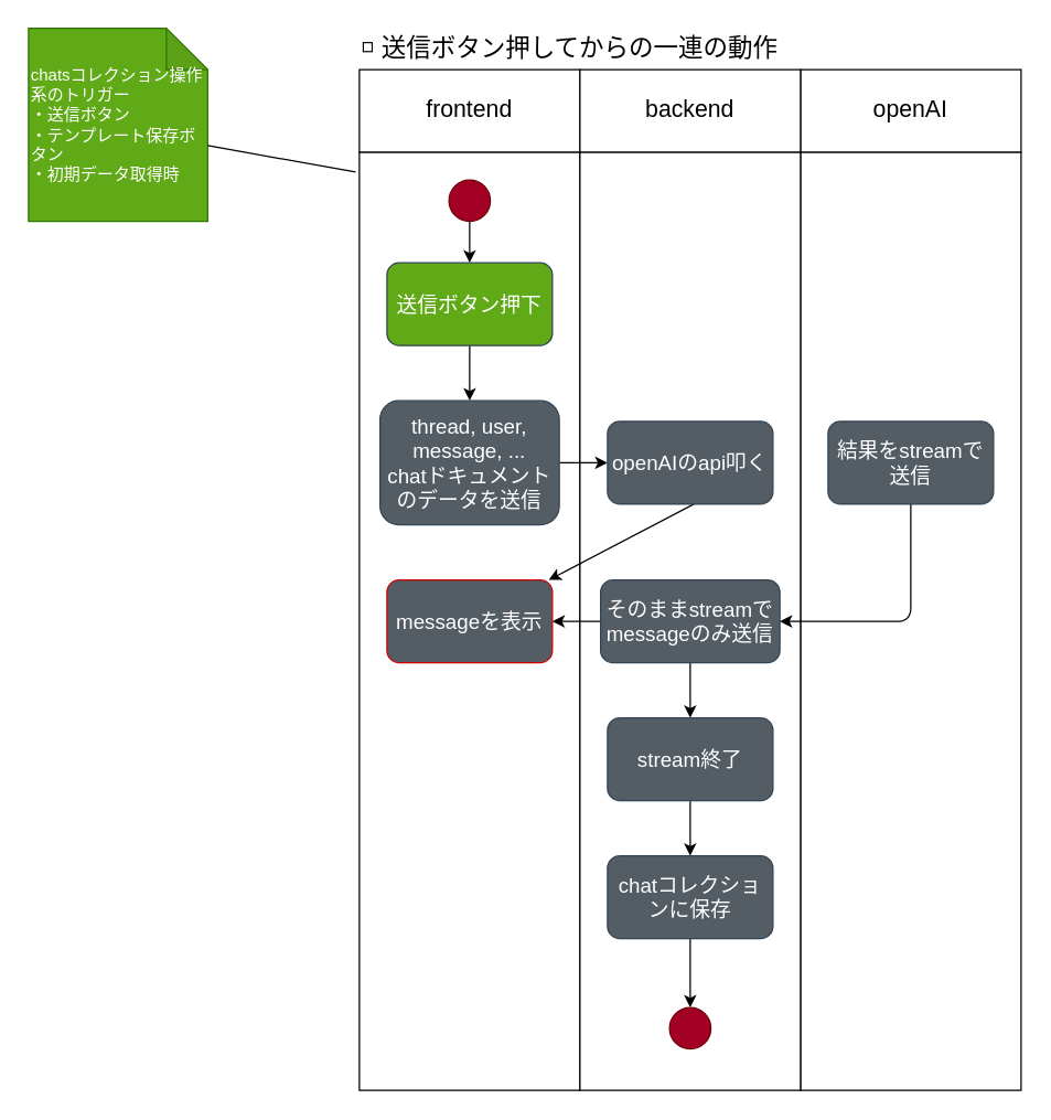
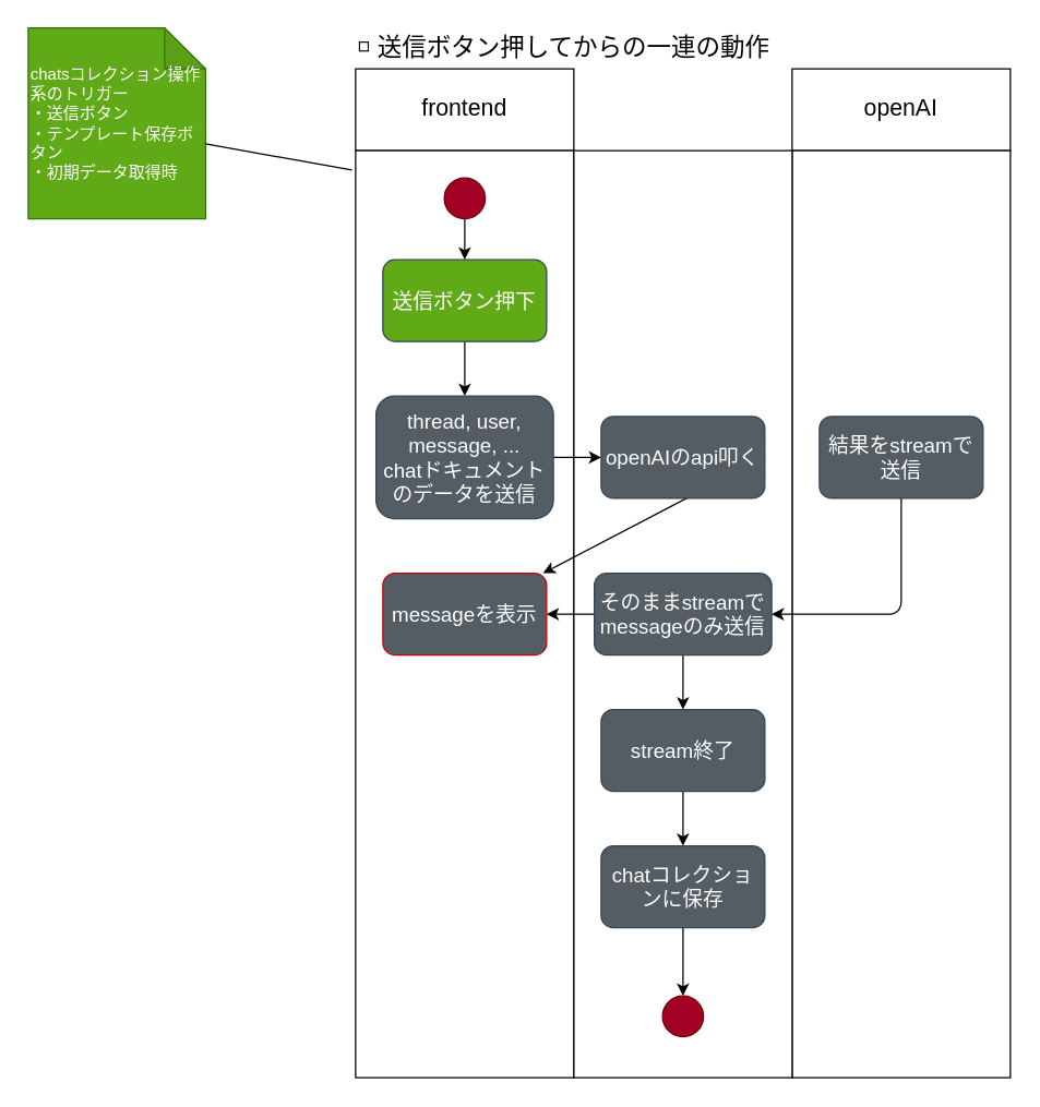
  <mxCell id="0" />
  <mxCell id="1" parent="0" />
  <mxCell id="2" value="frontend" style="rounded=0;whiteSpace=wrap;html=1;fontSize=17;" vertex="1" parent="1"><mxGeometry x="260" y="50" width="160" height="60" as="geometry" /></mxCell>
  <mxCell id="3" value="openAI" style="rounded=0;whiteSpace=wrap;html=1;fontSize=17;" vertex="1" parent="1"><mxGeometry x="580" y="50" width="160" height="60" as="geometry" /></mxCell>
- <mxCell id="4" value="backend" style="rounded=0;whiteSpace=wrap;html=1;fontSize=17;" vertex="1" parent="1"><mxGeometry x="420" y="50" width="160" height="60" as="geometry" /></mxCell>
  <mxCell id="5" value="" style="rounded=0;whiteSpace=wrap;html=1;" vertex="1" parent="1"><mxGeometry x="260" y="110" width="160" height="680" as="geometry" /></mxCell>
  <mxCell id="6" value="" style="rounded=0;whiteSpace=wrap;html=1;" vertex="1" parent="1"><mxGeometry x="580" y="110" width="160" height="680" as="geometry" /></mxCell>
  <mxCell id="7" value="" style="rounded=0;whiteSpace=wrap;html=1;" vertex="1" parent="1"><mxGeometry x="420" y="110" width="160" height="680" as="geometry" /></mxCell>
  <mxCell id="8" style="edgeStyle=none;html=1;exitX=0.5;exitY=1;exitDx=0;exitDy=0;entryX=0.5;entryY=0;entryDx=0;entryDy=0;fontSize=17;" edge="1" parent="1" source="9" target="16"><mxGeometry relative="1" as="geometry" /></mxCell>
  <mxCell id="9" value="送信ボタン押下" style="rounded=1;whiteSpace=wrap;html=1;fontSize=15;fillColor=#60a917;fontColor=#ffffff;strokeColor=#314354;" vertex="1" parent="1"><mxGeometry x="280" y="190" width="120" height="60" as="geometry" /></mxCell>
  <mxCell id="10" style="edgeStyle=none;html=1;exitX=0.5;exitY=1;exitDx=0;exitDy=0;fontSize=15;" edge="1" parent="1" source="11" target="9"><mxGeometry relative="1" as="geometry" /></mxCell>
  <mxCell id="11" value="" style="ellipse;whiteSpace=wrap;html=1;aspect=fixed;fontSize=15;fillColor=#a20025;fontColor=#ffffff;strokeColor=#6F0000;" vertex="1" parent="1"><mxGeometry x="325" y="130" width="30" height="30" as="geometry" /></mxCell>
  <mxCell id="12" value="◽️ 送信ボタン押してからの一連の動作" style="text;html=1;strokeColor=none;fillColor=none;align=left;verticalAlign=middle;whiteSpace=wrap;rounded=0;fontSize=18;" vertex="1" parent="1"><mxGeometry x="260" y="20" width="480" height="30" as="geometry" /></mxCell>
  <mxCell id="13" value="chatsコレクション操作系のトリガー&lt;br&gt;・送信ボタン&lt;br&gt;・テンプレート保存ボタン&lt;br&gt;・初期データ取得時" style="shape=note;whiteSpace=wrap;html=1;backgroundOutline=1;darkOpacity=0.05;fillColor=#60a917;fontColor=#ffffff;strokeColor=#2D7600;align=left;" vertex="1" parent="1"><mxGeometry x="20" y="20" width="130" height="140" as="geometry" /></mxCell>
  <mxCell id="14" value="" style="endArrow=none;html=1;fontSize=17;entryX=0;entryY=0;entryDx=130;entryDy=85;entryPerimeter=0;exitX=-0.017;exitY=0.021;exitDx=0;exitDy=0;exitPerimeter=0;" edge="1" parent="1" source="5" target="13"><mxGeometry width="50" height="50" relative="1" as="geometry"><mxPoint x="420" y="80" as="sourcePoint" /><mxPoint x="470" y="30" as="targetPoint" /></mxGeometry></mxCell>
  <mxCell id="15" style="edgeStyle=none;html=1;exitX=1;exitY=0.5;exitDx=0;exitDy=0;entryX=0;entryY=0.5;entryDx=0;entryDy=0;fontSize=17;" edge="1" parent="1" source="16" target="18"><mxGeometry relative="1" as="geometry" /></mxCell>
  <mxCell id="16" value="thread, user, message, ...&lt;br&gt;chatドキュメントのデータを送信" style="rounded=1;whiteSpace=wrap;html=1;fontSize=15;fillColor=#545c64;fontColor=#ffffff;strokeColor=#314354;" vertex="1" parent="1"><mxGeometry x="275" y="290" width="130" height="90" as="geometry" /></mxCell>
  <mxCell id="17" style="edgeStyle=none;html=1;exitX=1;exitY=0.5;exitDx=0;exitDy=0;fontSize=17;" edge="1" parent="1" source="18" target="24"><mxGeometry relative="1" as="geometry" /></mxCell>
  <mxCell id="18" value="openAIのapi叩く" style="rounded=1;whiteSpace=wrap;html=1;fontSize=15;fillColor=#545c64;fontColor=#ffffff;strokeColor=#314354;" vertex="1" parent="1"><mxGeometry x="440" y="305" width="120" height="60" as="geometry" /></mxCell>
  <mxCell id="19" style="edgeStyle=none;html=1;exitX=0.5;exitY=1;exitDx=0;exitDy=0;fontSize=17;" edge="1" parent="1" source="20" target="23"><mxGeometry relative="1" as="geometry"><Array as="points"><mxPoint x="660" y="450" /></Array></mxGeometry></mxCell>
  <mxCell id="20" value="結果をstreamで送信" style="rounded=1;whiteSpace=wrap;html=1;fontSize=15;fillColor=#545c64;fontColor=#ffffff;strokeColor=#314354;" vertex="1" parent="1"><mxGeometry x="600" y="305" width="120" height="60" as="geometry" /></mxCell>
  <mxCell id="21" style="edgeStyle=none;html=1;exitX=0;exitY=0.5;exitDx=0;exitDy=0;entryX=1;entryY=0.5;entryDx=0;entryDy=0;fontSize=17;" edge="1" parent="1" source="23" target="24"><mxGeometry relative="1" as="geometry" /></mxCell>
  <mxCell id="22" style="edgeStyle=none;html=1;exitX=0.5;exitY=1;exitDx=0;exitDy=0;fontSize=17;" edge="1" parent="1" source="23" target="26"><mxGeometry relative="1" as="geometry" /></mxCell>
  <mxCell id="23" value="そのままstreamでmessageのみ送信" style="rounded=1;whiteSpace=wrap;html=1;fontSize=15;fillColor=#545c64;fontColor=#ffffff;strokeColor=#314354;" vertex="1" parent="1"><mxGeometry x="435" y="420" width="130" height="60" as="geometry" /></mxCell>
  <mxCell id="24" value="messageを表示" style="rounded=1;whiteSpace=wrap;html=1;fontSize=15;fillColor=#545c64;fontColor=#ffffff;strokeColor=#CC0000;" vertex="1" parent="1"><mxGeometry x="280" y="420" width="120" height="60" as="geometry" /></mxCell>
  <mxCell id="25" style="edgeStyle=none;html=1;exitX=0.5;exitY=1;exitDx=0;exitDy=0;entryX=0.5;entryY=0;entryDx=0;entryDy=0;fontSize=17;" edge="1" parent="1" source="26" target="28"><mxGeometry relative="1" as="geometry" /></mxCell>
  <mxCell id="26" value="stream終了" style="rounded=1;whiteSpace=wrap;html=1;fontSize=15;fillColor=#545c64;fontColor=#ffffff;strokeColor=#314354;" vertex="1" parent="1"><mxGeometry x="440" y="520" width="120" height="60" as="geometry" /></mxCell>
  <mxCell id="27" style="edgeStyle=none;html=1;exitX=0.5;exitY=1;exitDx=0;exitDy=0;fontSize=17;" edge="1" parent="1" source="28" target="29"><mxGeometry relative="1" as="geometry" /></mxCell>
  <mxCell id="28" value="chatコレクションに保存" style="rounded=1;whiteSpace=wrap;html=1;fontSize=15;fillColor=#545c64;fontColor=#ffffff;strokeColor=#314354;" vertex="1" parent="1"><mxGeometry x="440" y="620" width="120" height="60" as="geometry" /></mxCell>
  <mxCell id="29" value="" style="ellipse;whiteSpace=wrap;html=1;aspect=fixed;fontSize=15;fillColor=#a20025;fontColor=#ffffff;strokeColor=#6F0000;" vertex="1" parent="1"><mxGeometry x="485" y="730" width="30" height="30" as="geometry" /></mxCell>
